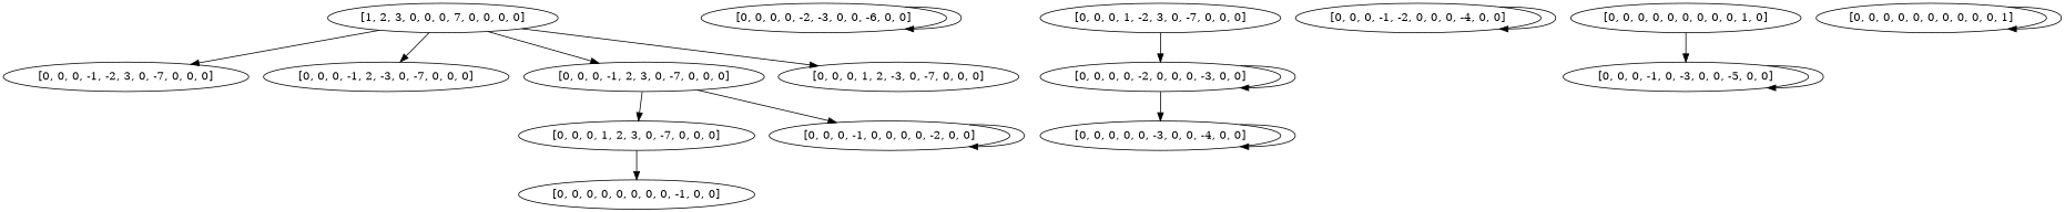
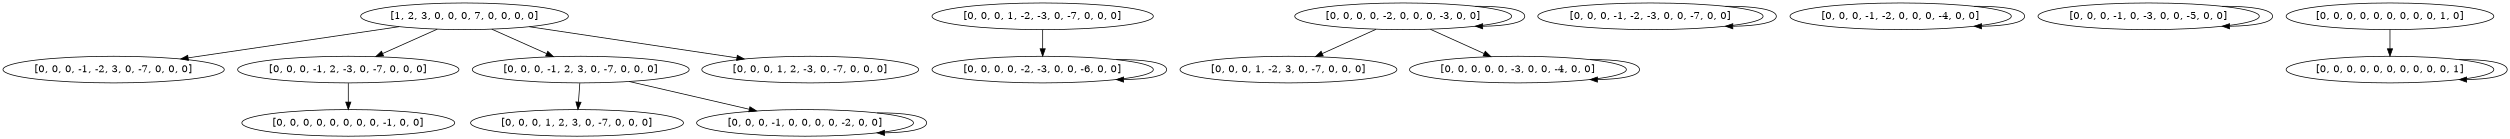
  digraph {
    "[1, 2, 3, 0, 0, 0, 7, 0, 0, 0, 0]"
    "[0, 0, 0, -1, -2, 3, 0, -7, 0, 0, 0]"
    "[0, 0, 0, -1, 2, -3, 0, -7, 0, 0, 0]"
    "[0, 0, 0, -1, 2, 3, 0, -7, 0, 0, 0]"
    "[0, 0, 0, 1, 2, -3, 0, -7, 0, 0, 0]"
    "[0, 0, 0, 1, 2, 3, 0, -7, 0, 0, 0]"
    "[0, 0, 0, -1, 0, 0, 0, 0, -2, 0, 0]"
+   "[0, 0, 0, 1, -2, -3, 0, -7, 0, 0, 0]"
    "[0, 0, 0, 0, -2, -3, 0, 0, -6, 0, 0]"
    "[0, 0, 0, 1, -2, 3, 0, -7, 0, 0, 0]"
    "[0, 0, 0, 0, -2, 0, 0, 0, -3, 0, 0]"
    "[0, 0, 0, 0, 0, 0, 0, 0, -1, 0, 0]"
+   "[0, 0, 0, -1, -2, -3, 0, 0, -7, 0, 0]"
    "[0, 0, 0, -1, -2, 0, 0, 0, -4, 0, 0]"
    "[0, 0, 0, -1, 0, -3, 0, 0, -5, 0, 0]"
    "[0, 0, 0, 0, 0, -3, 0, 0, -4, 0, 0]"
    "[0, 0, 0, 0, 0, 0, 0, 0, 0, 1, 0]"
    "[0, 0, 0, 0, 0, 0, 0, 0, 0, 0, 1]"
    "[1, 2, 3, 0, 0, 0, 7, 0, 0, 0, 0]" -> "[0, 0, 0, -1, -2, 3, 0, -7, 0, 0, 0]"
    "[1, 2, 3, 0, 0, 0, 7, 0, 0, 0, 0]" -> "[0, 0, 0, -1, 2, -3, 0, -7, 0, 0, 0]"
    "[1, 2, 3, 0, 0, 0, 7, 0, 0, 0, 0]" -> "[0, 0, 0, -1, 2, 3, 0, -7, 0, 0, 0]"
    "[1, 2, 3, 0, 0, 0, 7, 0, 0, 0, 0]" -> "[0, 0, 0, 1, 2, -3, 0, -7, 0, 0, 0]"
    "[0, 0, 0, -1, 2, 3, 0, -7, 0, 0, 0]" -> "[0, 0, 0, 1, 2, 3, 0, -7, 0, 0, 0]"
    "[0, 0, 0, -1, 2, 3, 0, -7, 0, 0, 0]" -> "[0, 0, 0, -1, 0, 0, 0, 0, -2, 0, 0]"
-   "[0, 0, 0, 1, 2, 3, 0, -7, 0, 0, 0]" -> "[0, 0, 0, 0, 0, 0, 0, 0, -1, 0, 0]"
+   "[0, 0, 0, -1, 2, -3, 0, -7, 0, 0, 0]" -> "[0, 0, 0, 0, 0, 0, 0, 0, -1, 0, 0]"
    "[0, 0, 0, -1, 0, 0, 0, 0, -2, 0, 0]" -> "[0, 0, 0, -1, 0, 0, 0, 0, -2, 0, 0]"
+   "[0, 0, 0, 1, -2, -3, 0, -7, 0, 0, 0]" -> "[0, 0, 0, 0, -2, -3, 0, 0, -6, 0, 0]"
    "[0, 0, 0, 0, -2, -3, 0, 0, -6, 0, 0]" -> "[0, 0, 0, 0, -2, -3, 0, 0, -6, 0, 0]"
-   "[0, 0, 0, 1, -2, 3, 0, -7, 0, 0, 0]" -> "[0, 0, 0, 0, -2, 0, 0, 0, -3, 0, 0]"
+   "[0, 0, 0, 0, -2, 0, 0, 0, -3, 0, 0]" -> "[0, 0, 0, 1, -2, 3, 0, -7, 0, 0, 0]"
    "[0, 0, 0, 0, -2, 0, 0, 0, -3, 0, 0]" -> "[0, 0, 0, 0, -2, 0, 0, 0, -3, 0, 0]"
    "[0, 0, 0, 0, -2, 0, 0, 0, -3, 0, 0]" -> "[0, 0, 0, 0, 0, -3, 0, 0, -4, 0, 0]"
+   "[0, 0, 0, -1, -2, -3, 0, 0, -7, 0, 0]" -> "[0, 0, 0, -1, -2, -3, 0, 0, -7, 0, 0]"
    "[0, 0, 0, -1, -2, 0, 0, 0, -4, 0, 0]" -> "[0, 0, 0, -1, -2, 0, 0, 0, -4, 0, 0]"
    "[0, 0, 0, -1, 0, -3, 0, 0, -5, 0, 0]" -> "[0, 0, 0, -1, 0, -3, 0, 0, -5, 0, 0]"
    "[0, 0, 0, 0, 0, -3, 0, 0, -4, 0, 0]" -> "[0, 0, 0, 0, 0, -3, 0, 0, -4, 0, 0]"
-   "[0, 0, 0, 0, 0, 0, 0, 0, 0, 1, 0]" -> "[0, 0, 0, -1, 0, -3, 0, 0, -5, 0, 0]"
+   "[0, 0, 0, 0, 0, 0, 0, 0, 0, 1, 0]" -> "[0, 0, 0, 0, 0, 0, 0, 0, 0, 0, 1]"
    "[0, 0, 0, 0, 0, 0, 0, 0, 0, 0, 1]" -> "[0, 0, 0, 0, 0, 0, 0, 0, 0, 0, 1]"
  }
